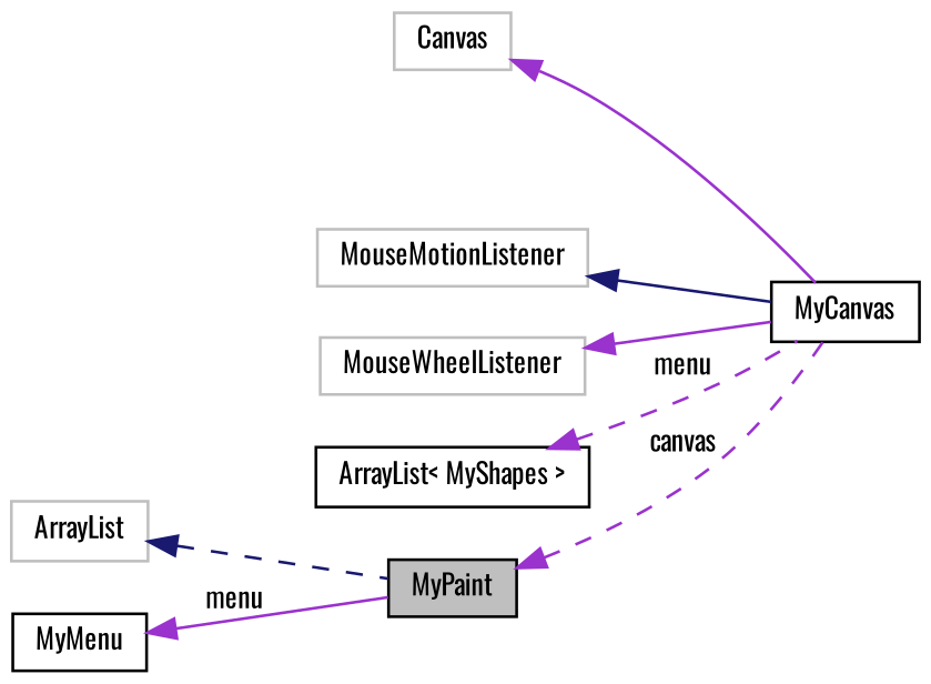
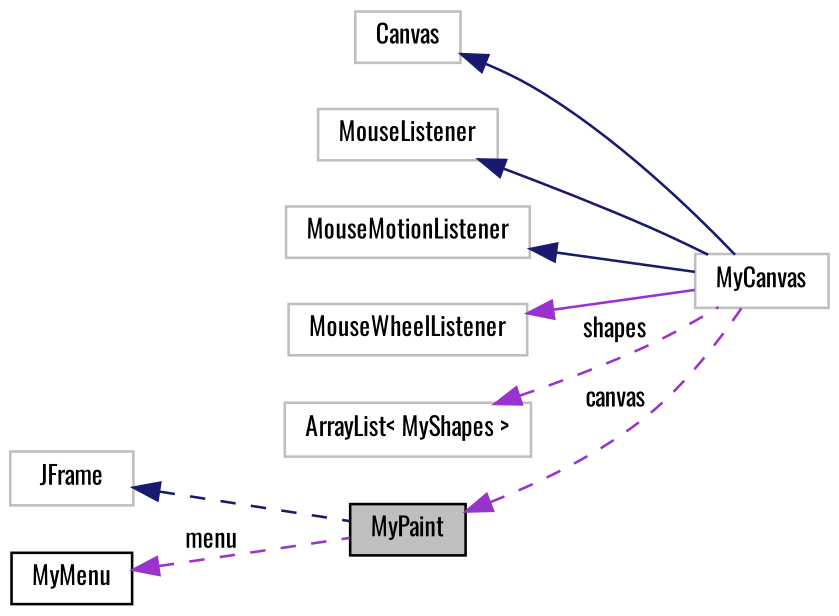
  digraph {
    fontname=Oswald
    rankdir=LR
    node [color=grey75 fillcolor=white fontname=Oswald fontsize=10 shape=record style=filled]
    edge [color=darkorchid3 dir=back fontname=Oswald fontsize=10 labelfontname=Helvetica labelfontsize=10 style=dashed]
    n1 [color=black fillcolor=grey75 fontcolor=black height=0.2 label=MyPaint width=0.4]
-   n2 [color=black height=0.2 label=MyCanvas width=0.4]
-   n3 [height=0.2 label=ArrayList width=0.4]
+   n2 [height=0.2 label=MyCanvas width=0.4]
+   n3 [height=0.2 label=JFrame width=0.4]
    n4 [height=0.2 label=Canvas width=0.4]
+   n5 [height=0.2 label=MouseListener width=0.4]
    n6 [height=0.2 label=MouseMotionListener width=0.4]
    n7 [height=0.2 label=MouseWheelListener width=0.4]
-   n8 [color=black height=0.2 label="ArrayList\< MyShapes \>" width=0.4]
+   n8 [height=0.2 label="ArrayList\< MyShapes \>" width=0.4]
    n9 [color=black height=0.2 label=MyMenu width=0.4]
    n1 -> n2 [label=" canvas"]
    n3 -> n1 [color=midnightblue]
-   n4 -> n2 [style=solid]
+   n4 -> n2 [color=midnightblue style=solid]
+   n5 -> n2 [color=midnightblue style=solid]
    n6 -> n2 [color=midnightblue style=solid]
    n7 -> n2 [style=solid]
-   n8 -> n2 [label=" menu"]
-   n9 -> n1 [label=" menu" style=solid]
+   n8 -> n2 [label=" shapes"]
+   n9 -> n1 [label=" menu"]
  }
